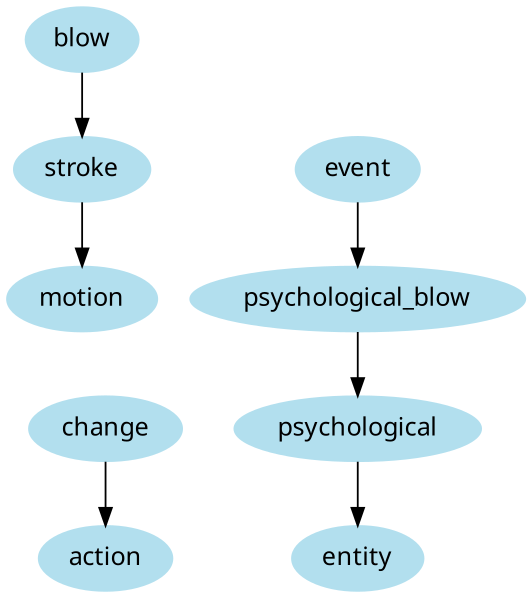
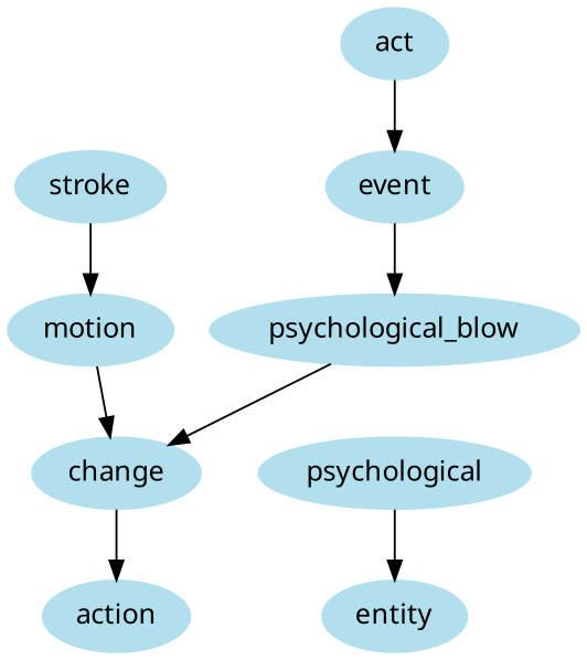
  digraph {
    fontname="Noto Sans"
    node [color=lightblue2 fontname="Noto Sans" style=filled]
    edge [fontname="Noto Sans"]
-   blow
    stroke
    motion
    change
    action
+   act
    event
    n8 [label=psychological_blow]
    n9 [label=psychological]
    entity
-   blow -> stroke
    stroke -> motion
+   motion -> change
    change -> action
+   act -> event
    event -> n8
-   n8 -> n9
+   n8 -> change
    n9 -> entity
  }
